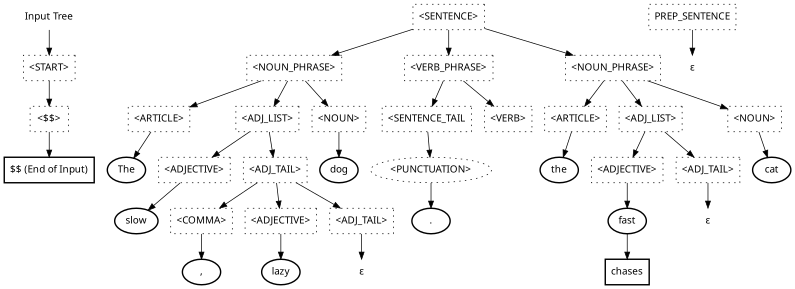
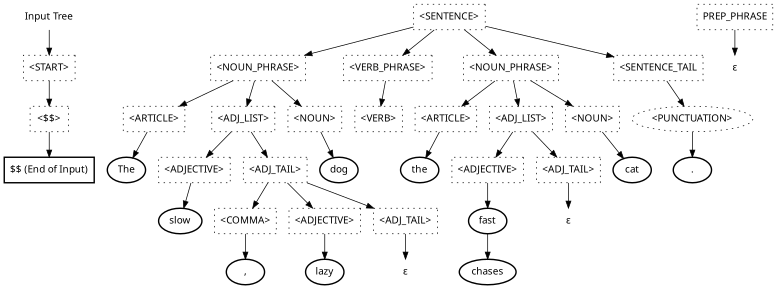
  digraph {
    fontname="Noto Sans"
    node [fontname="Noto Sans" shape=rect style=dotted]
    edge [fontname="Noto Sans"]
    n1 [label="Input Tree" shape=plaintext style=""]
    n2 [label="<START>"]
    n3 [label="<$$>"]
    n4 [label="<SENTENCE>"]
    n5 [label="<NOUN_PHRASE>"]
    n6 [label="<VERB_PHRASE>"]
    n7 [label="<NOUN_PHRASE>"]
    n8 [label="<SENTENCE_TAIL"]
    n9 [label="$$ (End of Input)" shape=box style=bold]
    n10 [label="<ARTICLE>"]
    n11 [label="<ADJ_LIST>"]
    n12 [label="<NOUN>"]
    n13 [label="<VERB>"]
    n14 [label="<ARTICLE>"]
    n15 [label="<ADJ_LIST>"]
    n16 [label="<NOUN>"]
-   n17 [label=PREP_SENTENCE]
+   n17 [label=PREP_PHRASE]
    n18 [label="&epsilon;" shape=plaintext style=""]
    n19 [label="<PUNCTUATION>" shape=ellipse]
    n20 [label=The shape=oval style=bold]
    n21 [label="<ADJECTIVE>"]
    n22 [label="<ADJ_TAIL>"]
    n23 [label=dog shape=oval style=bold]
    n24 [label=slow shape=oval style=bold]
    n25 [label="<COMMA>"]
    n26 [label="<ADJECTIVE>"]
    n27 [label="<ADJ_TAIL>"]
    n28 [label="," shape=oval style=bold]
    n29 [label=lazy shape=oval style=bold]
    n30 [label="&epsilon;" shape=plaintext style=""]
-   n31 [label=chases shape=box style=bold]
+   n31 [label=chases shape=oval style=bold]
    n32 [label=the shape=oval style=bold]
    n33 [label="<ADJECTIVE>"]
    n34 [label="<ADJ_TAIL>"]
    n35 [label=cat shape=oval style=bold]
    n36 [label=fast shape=oval style=bold]
    n37 [label="&epsilon;" shape=plaintext style=""]
    n38 [label="." shape=oval style=bold]
    n1 -> n2
    n2 -> n3
    n3 -> n9
    n4 -> n5
    n4 -> n6
    n4 -> n7
-   n6 -> n8
+   n4 -> n8
    n5 -> n10
    n5 -> n11
    n5 -> n12
    n6 -> n13
    n7 -> n14
    n7 -> n15
    n7 -> n16
    n8 -> n19
    n10 -> n20
    n11 -> n21
    n11 -> n22
    n12 -> n23
    n14 -> n32
    n15 -> n33
    n15 -> n34
    n16 -> n35
    n17 -> n18
    n19 -> n38
    n21 -> n24
    n22 -> n25
    n22 -> n26
    n22 -> n27
    n25 -> n28
    n26 -> n29
    n27 -> n30
    n33 -> n36
    n34 -> n37
    n36 -> n31
  }
